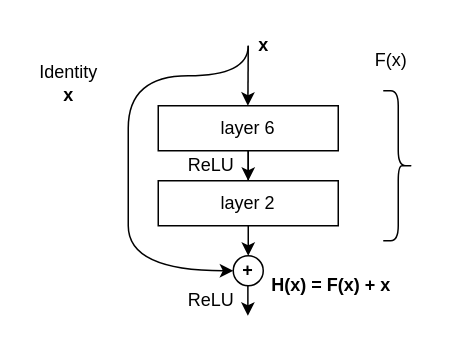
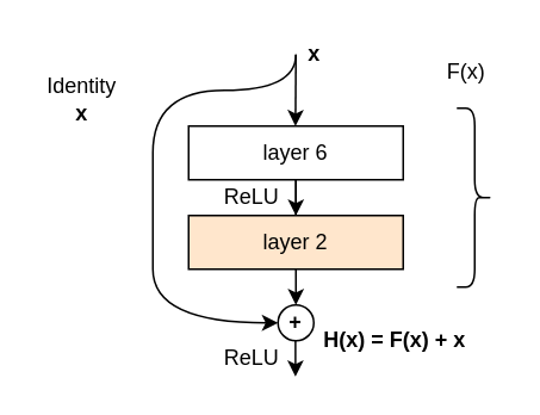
  <mxCell id="0" />
  <mxCell id="1" parent="0" />
  <mxCell id="2" value="" style="edgeStyle=orthogonalEdgeStyle;rounded=0;orthogonalLoop=1;jettySize=auto;html=1;entryX=0.5;entryY=0;entryDx=0;entryDy=0;" edge="1" parent="1" source="3" target="7"><mxGeometry relative="1" as="geometry"><mxPoint x="165" y="180" as="targetPoint" /></mxGeometry></mxCell>
  <mxCell id="3" value="layer 6" style="rounded=0;whiteSpace=wrap;html=1;" vertex="1" parent="1"><mxGeometry x="105" y="70" width="120" height="30" as="geometry" /></mxCell>
- <mxCell id="4" value="layer 2" style="rounded=0;whiteSpace=wrap;html=1;" vertex="1" parent="1"><mxGeometry x="105" y="120" width="120" height="30" as="geometry" /></mxCell>
+ <mxCell id="4" value="layer 2" style="rounded=0;whiteSpace=wrap;html=1;fillColor=#ffe6cc;" vertex="1" parent="1"><mxGeometry x="105" y="120" width="120" height="30" as="geometry" /></mxCell>
  <mxCell id="5" value="" style="endArrow=classic;html=1;rounded=0;" edge="1" parent="1"><mxGeometry width="50" height="50" relative="1" as="geometry"><mxPoint x="165" y="30" as="sourcePoint" /><mxPoint x="164.76" y="70" as="targetPoint" /></mxGeometry></mxCell>
  <mxCell id="6" value="" style="endArrow=classic;html=1;rounded=0;" edge="1" parent="1"><mxGeometry width="50" height="50" relative="1" as="geometry"><mxPoint x="165" y="100" as="sourcePoint" /><mxPoint x="165" y="120" as="targetPoint" /></mxGeometry></mxCell>
  <mxCell id="7" value="&lt;b&gt;+&lt;/b&gt;" style="ellipse;whiteSpace=wrap;html=1;aspect=fixed;strokeWidth=1;" vertex="1" parent="1"><mxGeometry x="155" y="170" width="20" height="20" as="geometry" /></mxCell>
  <mxCell id="8" value="" style="endArrow=classic;html=1;rounded=0;exitX=0.5;exitY=1;exitDx=0;exitDy=0;" edge="1" parent="1"><mxGeometry width="50" height="50" relative="1" as="geometry"><mxPoint x="164.76" y="190" as="sourcePoint" /><mxPoint x="164.76" y="210" as="targetPoint" /><Array as="points" /></mxGeometry></mxCell>
  <mxCell id="9" value="" style="endArrow=classic;html=1;entryX=0;entryY=0.5;entryDx=0;entryDy=0;curved=1;" edge="1" parent="1" target="7"><mxGeometry width="50" height="50" relative="1" as="geometry"><mxPoint x="165" y="30" as="sourcePoint" /><mxPoint x="155" y="180" as="targetPoint" /><Array as="points"><mxPoint x="165" y="50" /><mxPoint x="85" y="50" /><mxPoint x="85" y="120" /><mxPoint x="85" y="180" /></Array></mxGeometry></mxCell>
  <mxCell id="10" value="ReLU" style="text;html=1;align=center;verticalAlign=middle;resizable=0;points=[];autosize=1;strokeColor=none;fillColor=none;" vertex="1" parent="1"><mxGeometry x="115" y="100" width="50" height="20" as="geometry" /></mxCell>
  <mxCell id="11" value="ReLU" style="text;html=1;align=center;verticalAlign=middle;resizable=0;points=[];autosize=1;strokeColor=none;fillColor=none;" vertex="1" parent="1"><mxGeometry x="115" y="190" width="50" height="20" as="geometry" /></mxCell>
  <mxCell id="12" value="&lt;b&gt;x&lt;/b&gt;" style="text;html=1;align=center;verticalAlign=middle;resizable=0;points=[];autosize=1;strokeColor=none;fillColor=none;" vertex="1" parent="1"><mxGeometry x="165" y="20" width="20" height="20" as="geometry" /></mxCell>
  <mxCell id="13" value="&lt;b&gt;H(x) = F(x) + x&lt;/b&gt;" style="text;html=1;align=center;verticalAlign=middle;resizable=0;points=[];autosize=1;strokeColor=none;fillColor=none;" vertex="1" parent="1"><mxGeometry x="175" y="180" width="90" height="20" as="geometry" /></mxCell>
  <mxCell id="14" value="Identity&lt;br&gt;&lt;b&gt;x&lt;/b&gt;" style="text;html=1;align=center;verticalAlign=middle;resizable=0;points=[];autosize=1;strokeColor=none;fillColor=none;" vertex="1" parent="1"><mxGeometry x="20" y="40" width="50" height="30" as="geometry" /></mxCell>
  <mxCell id="15" value="F(x)" style="text;html=1;align=center;verticalAlign=middle;resizable=0;points=[];autosize=1;strokeColor=none;fillColor=none;" vertex="1" parent="1"><mxGeometry x="240" y="30" width="40" height="20" as="geometry" /></mxCell>
  <mxCell id="16" value="" style="shape=curlyBracket;whiteSpace=wrap;html=1;rounded=1;flipH=1;strokeWidth=1;" vertex="1" parent="1"><mxGeometry x="255" y="60" width="20" height="100" as="geometry" /></mxCell>
